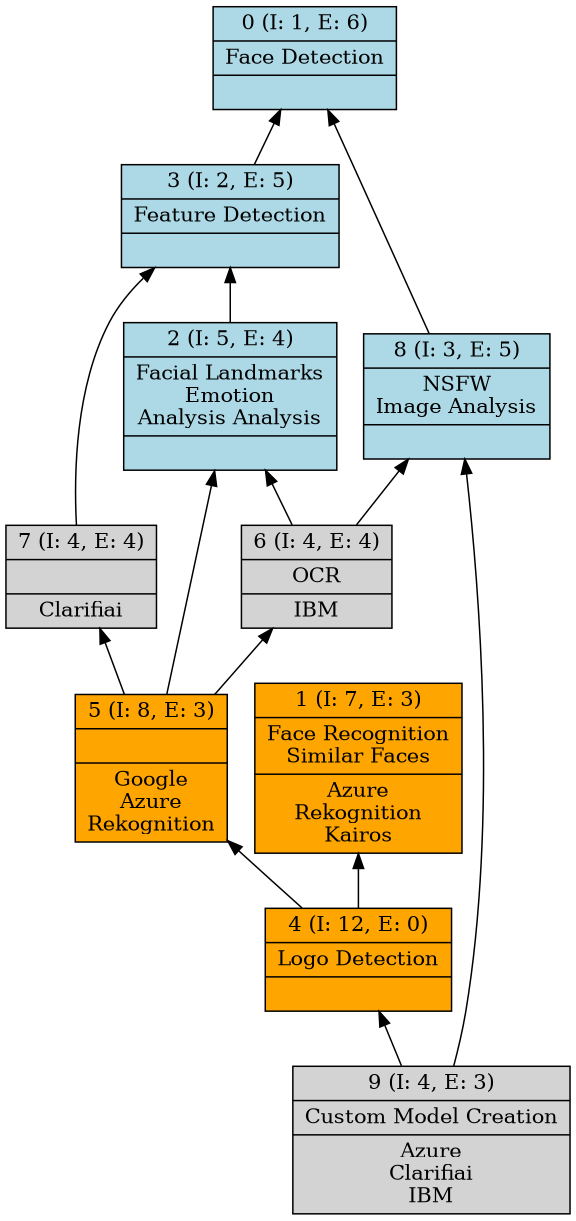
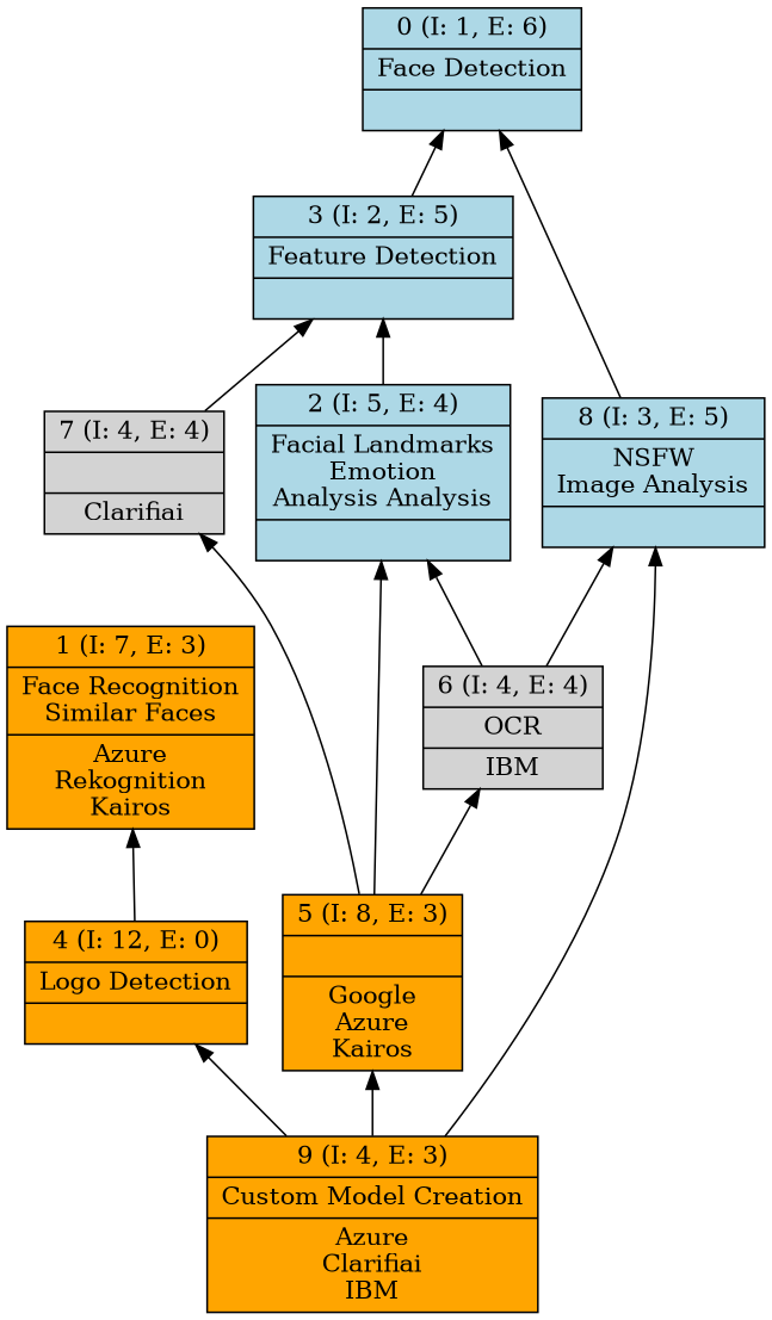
  digraph {
    rankdir=BT
    node [fillcolor=lightblue shape=record style=filled]
    n1 [label="{0 (I: 1, E: 6)| Face Detection\n|}"]
    n2 [fillcolor=orange label="{1 (I: 7, E: 3)|Face Recognition\nSimilar Faces\n|Azure\nRekognition\nKairos\n}"]
    n3 [label="{2 (I: 5, E: 4)|Facial Landmarks\nEmotion\nAnalysis Analysis\n|}"]
    n4 [label="{3 (I: 2, E: 5)|Feature Detection\n|}"]
    n5 [fillcolor=orange label="{4 (I: 12, E: 0)|Logo Detection\n|}"]
-   n6 [fillcolor=orange label="{5 (I: 8, E: 3)||Google\nAzure\nRekognition\n}"]
+   n6 [fillcolor=orange label="{5 (I: 8, E: 3)||Google\nAzure\nKairos\n}"]
    n7 [label="{6 (I: 4, E: 4)|OCR\n|IBM\n}" fillcolor=""]
    n8 [label="{7 (I: 4, E: 4)||Clarifiai\n}" fillcolor=""]
-   n9 [fillcolor=lightgrey label="{9 (I: 4, E: 3)|Custom Model Creation\n|Azure\nClarifiai\nIBM\n}"]
+   n9 [fillcolor=orange label="{9 (I: 4, E: 3)|Custom Model Creation\n|Azure\nClarifiai\nIBM\n}"]
    n10 [label="{8 (I: 3, E: 5)|NSFW\nImage Analysis\n|}"]
    n3 -> n4
    n4 -> n1
    n5 -> n2
-   n5 -> n6
+   n9 -> n6
    n6 -> n3
    n6 -> n7
    n6 -> n8
    n7 -> n3
    n7 -> n10
    n8 -> n4
    n9 -> n5
    n9 -> n10
    n10 -> n1
  }
